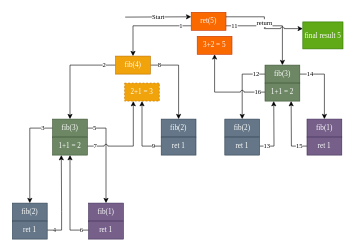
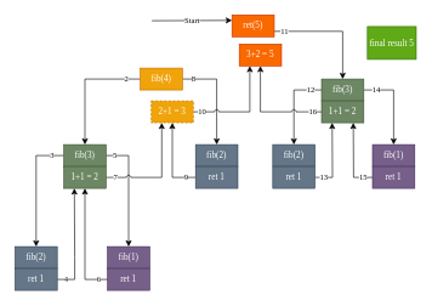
  <mxCell id="0" />
  <mxCell id="1" parent="0" />
- <mxCell id="2" value="1" style="edgeStyle=orthogonalEdgeStyle;rounded=0;orthogonalLoop=1;jettySize=auto;html=1;exitX=0;exitY=0.75;exitDx=0;exitDy=0;entryX=0.5;entryY=0;entryDx=0;entryDy=0;fontFamily=JetBrains Mono;" edge="1" parent="1" source="4" target="8"><mxGeometry x="-0.769" relative="1" as="geometry"><mxPoint as="offset" /></mxGeometry></mxCell>
  <mxCell id="3" value="11" style="edgeStyle=orthogonalEdgeStyle;rounded=0;jumpStyle=arc;orthogonalLoop=1;jettySize=auto;html=1;exitX=1;exitY=0.75;exitDx=0;exitDy=0;entryX=0.5;entryY=0;entryDx=0;entryDy=0;fontFamily=JetBrains Mono;" edge="1" parent="1" source="4" target="27"><mxGeometry x="-0.825" relative="1" as="geometry"><mxPoint as="offset" /></mxGeometry></mxCell>
  <mxCell id="4" value="ret(5)" style="rounded=0;whiteSpace=wrap;html=1;fontFamily=JetBrains Mono;fillColor=#fa6800;strokeColor=#C73500;fontColor=#ffffff;" vertex="1" parent="1"><mxGeometry x="318" y="20" width="58" height="30" as="geometry" /></mxCell>
  <mxCell id="5" value="Start" style="endArrow=classic;html=1;fontFamily=JetBrains Mono;entryX=0;entryY=0.25;entryDx=0;entryDy=0;" edge="1" parent="1" target="4"><mxGeometry width="50" height="50" relative="1" as="geometry"><mxPoint x="208" y="28" as="sourcePoint" /><mxPoint x="273" y="-3" as="targetPoint" /></mxGeometry></mxCell>
  <mxCell id="6" value="2" style="edgeStyle=orthogonalEdgeStyle;rounded=0;orthogonalLoop=1;jettySize=auto;html=1;exitX=0;exitY=0.5;exitDx=0;exitDy=0;entryX=0.5;entryY=0;entryDx=0;entryDy=0;fontFamily=JetBrains Mono;" edge="1" parent="1" source="8" target="11"><mxGeometry x="-0.771" relative="1" as="geometry"><mxPoint as="offset" /></mxGeometry></mxCell>
  <mxCell id="7" value="8" style="edgeStyle=orthogonalEdgeStyle;rounded=0;jumpStyle=arc;orthogonalLoop=1;jettySize=auto;html=1;exitX=1;exitY=0.5;exitDx=0;exitDy=0;entryX=0.5;entryY=0;entryDx=0;entryDy=0;fontFamily=JetBrains Mono;" edge="1" parent="1" source="8" target="22"><mxGeometry x="-0.776" relative="1" as="geometry"><mxPoint as="offset" /></mxGeometry></mxCell>
  <mxCell id="8" value="fib(4)" style="rounded=0;whiteSpace=wrap;html=1;fontFamily=JetBrains Mono;fillColor=#f0a30a;strokeColor=#BD7000;fontColor=#ffffff;" vertex="1" parent="1"><mxGeometry x="192" y="93" width="58" height="30" as="geometry" /></mxCell>
  <mxCell id="9" value="3" style="edgeStyle=orthogonalEdgeStyle;rounded=0;orthogonalLoop=1;jettySize=auto;html=1;exitX=0;exitY=0.5;exitDx=0;exitDy=0;fontFamily=JetBrains Mono;entryX=0.5;entryY=0;entryDx=0;entryDy=0;" edge="1" parent="1" source="11" target="14"><mxGeometry x="-0.805" relative="1" as="geometry"><mxPoint x="51" y="291" as="targetPoint" /><mxPoint as="offset" /></mxGeometry></mxCell>
  <mxCell id="10" value="5" style="edgeStyle=orthogonalEdgeStyle;rounded=0;orthogonalLoop=1;jettySize=auto;html=1;exitX=1;exitY=0.5;exitDx=0;exitDy=0;entryX=0.5;entryY=0;entryDx=0;entryDy=0;fontFamily=JetBrains Mono;" edge="1" parent="1" source="11" target="17"><mxGeometry x="-0.848" relative="1" as="geometry"><mxPoint as="offset" /></mxGeometry></mxCell>
  <mxCell id="11" value="fib(3)" style="rounded=0;whiteSpace=wrap;html=1;fontFamily=JetBrains Mono;fillColor=#6d8764;strokeColor=#3A5431;fontColor=#ffffff;" vertex="1" parent="1"><mxGeometry x="87" y="198" width="58" height="30" as="geometry" /></mxCell>
  <mxCell id="12" value="7" style="edgeStyle=orthogonalEdgeStyle;rounded=0;orthogonalLoop=1;jettySize=auto;html=1;exitX=1;exitY=0.5;exitDx=0;exitDy=0;entryX=0.25;entryY=1;entryDx=0;entryDy=0;fontFamily=JetBrains Mono;jumpStyle=arc;" edge="1" parent="1" source="13" target="21"><mxGeometry x="-0.828" relative="1" as="geometry"><mxPoint as="offset" /></mxGeometry></mxCell>
  <mxCell id="13" value="1+1 = 2" style="rounded=0;whiteSpace=wrap;html=1;fontFamily=JetBrains Mono;fillColor=#6d8764;strokeColor=#3A5431;fontColor=#ffffff;" vertex="1" parent="1"><mxGeometry x="87" y="228" width="58" height="30" as="geometry" /></mxCell>
  <mxCell id="14" value="fib(2)" style="rounded=0;whiteSpace=wrap;html=1;fontFamily=JetBrains Mono;fillColor=#647687;strokeColor=#314354;fontColor=#ffffff;" vertex="1" parent="1"><mxGeometry x="20" y="338" width="58" height="30" as="geometry" /></mxCell>
  <mxCell id="15" value="4" style="edgeStyle=orthogonalEdgeStyle;rounded=0;orthogonalLoop=1;jettySize=auto;html=1;exitX=1;exitY=0.5;exitDx=0;exitDy=0;entryX=0.25;entryY=1;entryDx=0;entryDy=0;fontFamily=JetBrains Mono;" edge="1" parent="1" source="16" target="13"><mxGeometry x="-0.839" relative="1" as="geometry"><Array as="points"><mxPoint x="102" y="352" /><mxPoint x="102" y="297" /></Array><mxPoint as="offset" /></mxGeometry></mxCell>
  <mxCell id="16" value="ret 1" style="rounded=0;whiteSpace=wrap;html=1;fontFamily=JetBrains Mono;fillColor=#647687;strokeColor=#314354;fontColor=#ffffff;" vertex="1" parent="1"><mxGeometry x="20" y="368" width="58" height="30" as="geometry" /></mxCell>
  <mxCell id="17" value="fib(1)" style="rounded=0;whiteSpace=wrap;html=1;fontFamily=JetBrains Mono;fillColor=#76608a;strokeColor=#432D57;fontColor=#ffffff;" vertex="1" parent="1"><mxGeometry x="147" y="338" width="58" height="30" as="geometry" /></mxCell>
  <mxCell id="18" value="6" style="edgeStyle=orthogonalEdgeStyle;rounded=0;orthogonalLoop=1;jettySize=auto;html=1;exitX=0;exitY=0.5;exitDx=0;exitDy=0;entryX=0.5;entryY=1;entryDx=0;entryDy=0;fontFamily=JetBrains Mono;" edge="1" parent="1" source="19" target="13"><mxGeometry x="-0.848" relative="1" as="geometry"><mxPoint as="offset" /></mxGeometry></mxCell>
  <mxCell id="19" value="ret 1" style="rounded=0;whiteSpace=wrap;html=1;fontFamily=JetBrains Mono;fillColor=#76608a;strokeColor=#432D57;fontColor=#ffffff;" vertex="1" parent="1"><mxGeometry x="147" y="368" width="58" height="30" as="geometry" /></mxCell>
+ <mxCell id="20" value="10" style="edgeStyle=orthogonalEdgeStyle;rounded=0;jumpStyle=arc;orthogonalLoop=1;jettySize=auto;html=1;entryX=0.25;entryY=1;entryDx=0;entryDy=0;fontFamily=JetBrains Mono;" edge="1" parent="1" source="21" target="37"><mxGeometry x="-0.829" relative="1" as="geometry"><mxPoint as="offset" /></mxGeometry></mxCell>
  <mxCell id="21" value="2+1 = 3" style="rounded=0;whiteSpace=wrap;html=1;fontFamily=JetBrains Mono;fillColor=#f0a30a;strokeColor=#BD7000;fontColor=#ffffff;dashed=1;" vertex="1" parent="1"><mxGeometry x="207" y="138" width="58" height="30" as="geometry" /></mxCell>
  <mxCell id="22" value="fib(2)" style="rounded=0;whiteSpace=wrap;html=1;fontFamily=JetBrains Mono;fillColor=#647687;strokeColor=#314354;fontColor=#ffffff;" vertex="1" parent="1"><mxGeometry x="268" y="198" width="58" height="30" as="geometry" /></mxCell>
  <mxCell id="23" value="9" style="edgeStyle=orthogonalEdgeStyle;rounded=0;jumpStyle=arc;orthogonalLoop=1;jettySize=auto;html=1;exitX=0;exitY=0.5;exitDx=0;exitDy=0;entryX=0.5;entryY=1;entryDx=0;entryDy=0;fontFamily=JetBrains Mono;" edge="1" parent="1" source="24" target="21"><mxGeometry x="-0.757" relative="1" as="geometry"><mxPoint as="offset" /></mxGeometry></mxCell>
  <mxCell id="24" value="ret 1" style="rounded=0;whiteSpace=wrap;html=1;fontFamily=JetBrains Mono;fillColor=#647687;strokeColor=#314354;fontColor=#ffffff;" vertex="1" parent="1"><mxGeometry x="268" y="228" width="58" height="30" as="geometry" /></mxCell>
  <mxCell id="25" value="12" style="edgeStyle=orthogonalEdgeStyle;rounded=0;jumpStyle=arc;orthogonalLoop=1;jettySize=auto;html=1;exitX=0;exitY=0.5;exitDx=0;exitDy=0;entryX=0.5;entryY=0;entryDx=0;entryDy=0;fontFamily=JetBrains Mono;" edge="1" parent="1" source="27" target="30"><mxGeometry x="-0.731" relative="1" as="geometry"><mxPoint as="offset" /></mxGeometry></mxCell>
  <mxCell id="26" value="14" style="edgeStyle=orthogonalEdgeStyle;rounded=0;jumpStyle=arc;orthogonalLoop=1;jettySize=auto;html=1;exitX=1;exitY=0.5;exitDx=0;exitDy=0;entryX=0.5;entryY=0;entryDx=0;entryDy=0;fontFamily=JetBrains Mono;" edge="1" parent="1" source="27" target="33"><mxGeometry x="-0.712" relative="1" as="geometry"><mxPoint as="offset" /></mxGeometry></mxCell>
  <mxCell id="27" value="fib(3)" style="rounded=0;whiteSpace=wrap;html=1;fontFamily=JetBrains Mono;fillColor=#6d8764;strokeColor=#3A5431;fontColor=#ffffff;" vertex="1" parent="1"><mxGeometry x="441" y="108" width="58" height="30" as="geometry" /></mxCell>
  <mxCell id="28" value="16" style="edgeStyle=orthogonalEdgeStyle;rounded=0;jumpStyle=arc;orthogonalLoop=1;jettySize=auto;html=1;exitX=0;exitY=0.5;exitDx=0;exitDy=0;entryX=0.5;entryY=1;entryDx=0;entryDy=0;fontFamily=JetBrains Mono;" edge="1" parent="1" source="29" target="37"><mxGeometry x="-0.832" relative="1" as="geometry"><mxPoint as="offset" /></mxGeometry></mxCell>
  <mxCell id="29" value="1+1 = 2" style="rounded=0;whiteSpace=wrap;html=1;fontFamily=JetBrains Mono;fillColor=#6d8764;strokeColor=#3A5431;fontColor=#ffffff;" vertex="1" parent="1"><mxGeometry x="441" y="138" width="58" height="30" as="geometry" /></mxCell>
  <mxCell id="30" value="fib(2)" style="rounded=0;whiteSpace=wrap;html=1;fontFamily=JetBrains Mono;fillColor=#647687;strokeColor=#314354;fontColor=#ffffff;" vertex="1" parent="1"><mxGeometry x="374" y="198" width="58" height="30" as="geometry" /></mxCell>
  <mxCell id="31" value="13" style="edgeStyle=orthogonalEdgeStyle;rounded=0;jumpStyle=arc;orthogonalLoop=1;jettySize=auto;html=1;exitX=1;exitY=0.5;exitDx=0;exitDy=0;entryX=0.25;entryY=1;entryDx=0;entryDy=0;fontFamily=JetBrains Mono;" edge="1" parent="1" source="32" target="29"><mxGeometry x="-0.758" relative="1" as="geometry"><Array as="points"><mxPoint x="456" y="243" /><mxPoint x="456" y="198" /></Array><mxPoint as="offset" /></mxGeometry></mxCell>
  <mxCell id="32" value="ret 1" style="rounded=0;whiteSpace=wrap;html=1;fontFamily=JetBrains Mono;fillColor=#647687;strokeColor=#314354;fontColor=#ffffff;" vertex="1" parent="1"><mxGeometry x="374" y="228" width="58" height="30" as="geometry" /></mxCell>
  <mxCell id="33" value="fib(1)" style="rounded=0;whiteSpace=wrap;html=1;fontFamily=JetBrains Mono;fillColor=#76608a;strokeColor=#432D57;fontColor=#ffffff;" vertex="1" parent="1"><mxGeometry x="511" y="198" width="58" height="30" as="geometry" /></mxCell>
  <mxCell id="34" value="15" style="edgeStyle=orthogonalEdgeStyle;rounded=0;jumpStyle=arc;orthogonalLoop=1;jettySize=auto;html=1;exitX=0;exitY=0.5;exitDx=0;exitDy=0;entryX=0.75;entryY=1;entryDx=0;entryDy=0;fontFamily=JetBrains Mono;" edge="1" parent="1" source="35" target="29"><mxGeometry x="-0.743" relative="1" as="geometry"><Array as="points"><mxPoint x="485" y="243" /><mxPoint x="485" y="198" /></Array><mxPoint as="offset" /></mxGeometry></mxCell>
  <mxCell id="35" value="ret 1" style="rounded=0;whiteSpace=wrap;html=1;fontFamily=JetBrains Mono;fillColor=#76608a;strokeColor=#432D57;fontColor=#ffffff;" vertex="1" parent="1"><mxGeometry x="511" y="228" width="58" height="30" as="geometry" /></mxCell>
- <mxCell id="36" value="return" style="edgeStyle=orthogonalEdgeStyle;rounded=0;jumpStyle=arc;orthogonalLoop=1;jettySize=auto;html=1;exitX=1;exitY=0.25;exitDx=0;exitDy=0;fontFamily=JetBrains Mono;entryX=0;entryY=0.25;entryDx=0;entryDy=0;" edge="1" parent="1" source="4" target="38"><mxGeometry relative="1" as="geometry"><mxPoint x="499" y="27" as="targetPoint" /></mxGeometry></mxCell>
  <mxCell id="37" value="3+2 = 5" style="rounded=0;whiteSpace=wrap;html=1;fontFamily=JetBrains Mono;fillColor=#fa6800;strokeColor=#C73500;fontColor=#ffffff;" vertex="1" parent="1"><mxGeometry x="328" y="60" width="58" height="30" as="geometry" /></mxCell>
  <mxCell id="38" value="final result 5" style="rounded=0;whiteSpace=wrap;html=1;fontFamily=JetBrains Mono;fillColor=#60a917;strokeColor=#2D7600;fontColor=#ffffff;" vertex="1" parent="1"><mxGeometry x="504" y="36" width="67" height="45" as="geometry" /></mxCell>
